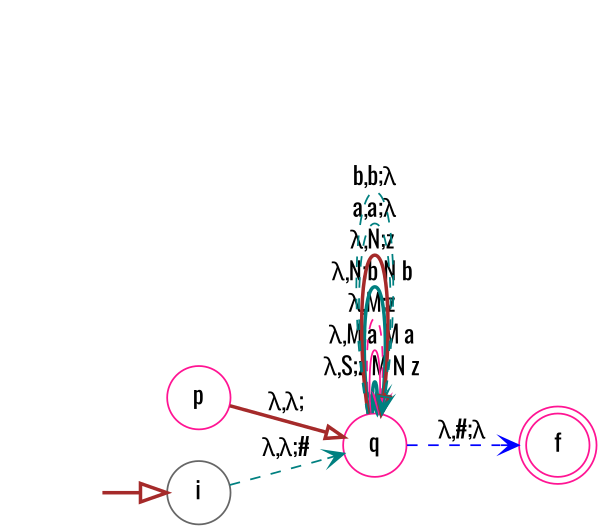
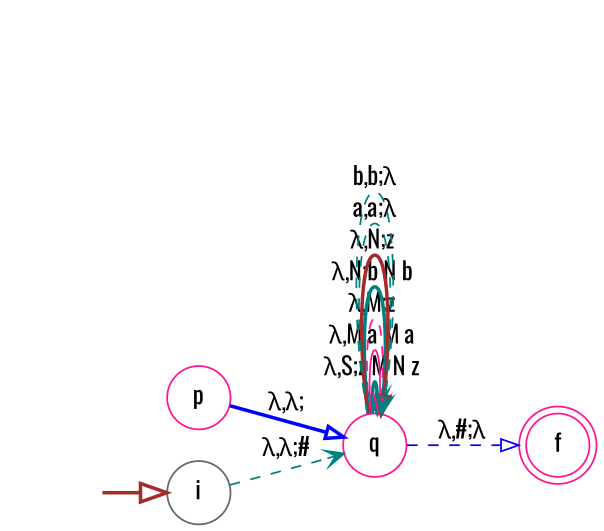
  digraph {
    fontname=Oswald
    rankdir=LR
    node [color=deeppink fontname=Oswald shape=circle]
    edge [arrowhead=vee color=teal fontname=Oswald style=dashed]
    i [color=gray40]
    q
    p
    f [shape=doublecircle]
    "" [shape=none]
    i -> q [label="λ,λ;#"]
    q -> q [label="λ,S;z M N z " style=bold]
    q -> q [arrowhead=normal color=deeppink label="λ,M;a M a " style=solid]
    q -> q [color=deeppink label="λ,M;z "]
    q -> q [arrowhead=onormal label="λ,N;b N b " style=bold]
    q -> q [arrowhead=onormal color=brown label="λ,N;z " style=bold]
    q -> q [label="a,a;λ"]
    q -> q [arrowhead=onormal label="b,b;λ"]
-   q -> f [color=blue label="λ,#;λ"]
-   p -> q [arrowhead=onormal color=brown label="λ,λ;" style=bold]
+   q -> f [arrowhead=onormal color=blue label="λ,#;λ"]
+   p -> q [arrowhead=onormal color=blue label="λ,λ;" style=bold]
    "" -> i [arrowhead=onormal arrowsize=1.5 color=brown style=bold]
  }
